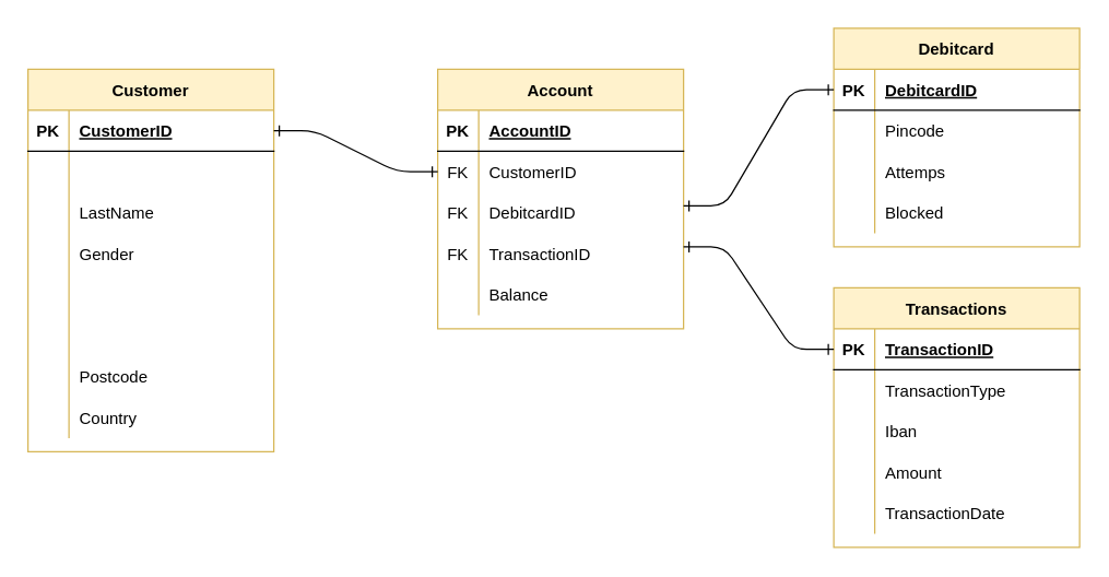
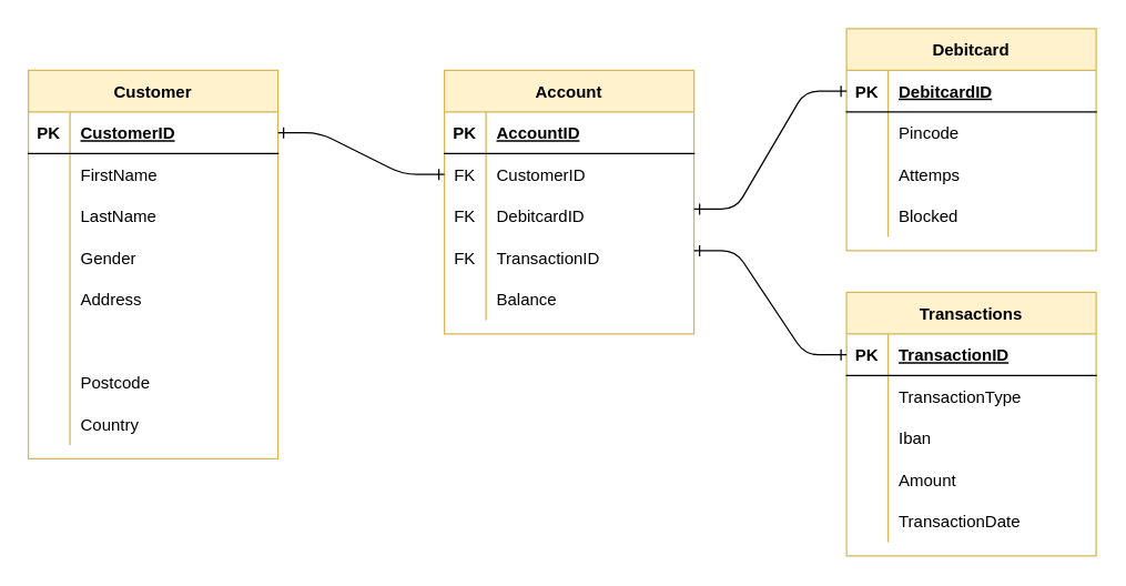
  <mxCell id="0" />
  <mxCell id="1" parent="0" />
  <mxCell id="2" value="Customer" style="shape=table;startSize=30;container=1;collapsible=1;childLayout=tableLayout;fixedRows=1;rowLines=0;fontStyle=1;align=center;resizeLast=1;fillColor=#fff2cc;strokeColor=#d6b656;" parent="1" vertex="1"><mxGeometry x="20" y="50" width="180" height="280" as="geometry" /></mxCell>
  <mxCell id="3" value="" style="shape=partialRectangle;collapsible=0;dropTarget=0;pointerEvents=0;fillColor=none;top=0;left=0;bottom=1;right=0;points=[[0,0.5],[1,0.5]];portConstraint=eastwest;" parent="2" vertex="1"><mxGeometry y="30" width="180" height="30" as="geometry" /></mxCell>
  <mxCell id="4" value="PK" style="shape=partialRectangle;connectable=0;fillColor=none;top=0;left=0;bottom=0;right=0;fontStyle=1;overflow=hidden;" parent="3" vertex="1"><mxGeometry width="30" height="30" as="geometry" /></mxCell>
  <mxCell id="5" value="CustomerID" style="shape=partialRectangle;connectable=0;fillColor=none;top=0;left=0;bottom=0;right=0;align=left;spacingLeft=6;fontStyle=5;overflow=hidden;" parent="3" vertex="1"><mxGeometry x="30" width="150" height="30" as="geometry" /></mxCell>
  <mxCell id="6" value="" style="shape=partialRectangle;collapsible=0;dropTarget=0;pointerEvents=0;fillColor=none;top=0;left=0;bottom=0;right=0;points=[[0,0.5],[1,0.5]];portConstraint=eastwest;" parent="2" vertex="1"><mxGeometry y="60" width="180" height="30" as="geometry" /></mxCell>
  <mxCell id="7" value="" style="shape=partialRectangle;connectable=0;fillColor=none;top=0;left=0;bottom=0;right=0;editable=1;overflow=hidden;" parent="6" vertex="1"><mxGeometry width="30" height="30" as="geometry" /></mxCell>
+ <mxCell id="8" value="FirstName" style="shape=partialRectangle;connectable=0;fillColor=none;top=0;left=0;bottom=0;right=0;align=left;spacingLeft=6;overflow=hidden;" parent="6" vertex="1"><mxGeometry x="30" width="150" height="30" as="geometry" /></mxCell>
  <mxCell id="9" value="" style="shape=partialRectangle;collapsible=0;dropTarget=0;pointerEvents=0;fillColor=none;top=0;left=0;bottom=0;right=0;points=[[0,0.5],[1,0.5]];portConstraint=eastwest;" parent="2" vertex="1"><mxGeometry y="90" width="180" height="30" as="geometry" /></mxCell>
  <mxCell id="10" value="" style="shape=partialRectangle;connectable=0;fillColor=none;top=0;left=0;bottom=0;right=0;editable=1;overflow=hidden;" parent="9" vertex="1"><mxGeometry width="30" height="30" as="geometry" /></mxCell>
  <mxCell id="11" value="LastName" style="shape=partialRectangle;connectable=0;fillColor=none;top=0;left=0;bottom=0;right=0;align=left;spacingLeft=6;overflow=hidden;" parent="9" vertex="1"><mxGeometry x="30" width="150" height="30" as="geometry" /></mxCell>
  <mxCell id="12" value="" style="shape=partialRectangle;collapsible=0;dropTarget=0;pointerEvents=0;fillColor=none;top=0;left=0;bottom=0;right=0;points=[[0,0.5],[1,0.5]];portConstraint=eastwest;" parent="2" vertex="1"><mxGeometry y="120" width="180" height="30" as="geometry" /></mxCell>
  <mxCell id="13" value="" style="shape=partialRectangle;connectable=0;fillColor=none;top=0;left=0;bottom=0;right=0;editable=1;overflow=hidden;" parent="12" vertex="1"><mxGeometry width="30" height="30" as="geometry" /></mxCell>
  <mxCell id="14" value="Gender" style="shape=partialRectangle;connectable=0;fillColor=none;top=0;left=0;bottom=0;right=0;align=left;spacingLeft=6;overflow=hidden;" parent="12" vertex="1"><mxGeometry x="30" width="150" height="30" as="geometry" /></mxCell>
  <mxCell id="15" value="" style="shape=partialRectangle;collapsible=0;dropTarget=0;pointerEvents=0;fillColor=none;top=0;left=0;bottom=0;right=0;points=[[0,0.5],[1,0.5]];portConstraint=eastwest;" parent="2" vertex="1"><mxGeometry y="150" width="180" height="30" as="geometry" /></mxCell>
  <mxCell id="16" value="" style="shape=partialRectangle;connectable=0;fillColor=none;top=0;left=0;bottom=0;right=0;editable=1;overflow=hidden;" parent="15" vertex="1"><mxGeometry width="30" height="30" as="geometry" /></mxCell>
+ <mxCell id="17" value="Address" style="shape=partialRectangle;connectable=0;fillColor=none;top=0;left=0;bottom=0;right=0;align=left;spacingLeft=6;overflow=hidden;" parent="15" vertex="1"><mxGeometry x="30" width="150" height="30" as="geometry" /></mxCell>
  <mxCell id="18" value="" style="shape=partialRectangle;collapsible=0;dropTarget=0;pointerEvents=0;fillColor=none;top=0;left=0;bottom=0;right=0;points=[[0,0.5],[1,0.5]];portConstraint=eastwest;" parent="2" vertex="1"><mxGeometry y="180" width="180" height="30" as="geometry" /></mxCell>
  <mxCell id="19" value="" style="shape=partialRectangle;connectable=0;fillColor=none;top=0;left=0;bottom=0;right=0;editable=1;overflow=hidden;" parent="18" vertex="1"><mxGeometry width="30" height="30" as="geometry" /></mxCell>
  <mxCell id="20" value="" style="shape=partialRectangle;collapsible=0;dropTarget=0;pointerEvents=0;fillColor=none;top=0;left=0;bottom=0;right=0;points=[[0,0.5],[1,0.5]];portConstraint=eastwest;" parent="2" vertex="1"><mxGeometry y="210" width="180" height="30" as="geometry" /></mxCell>
  <mxCell id="21" value="" style="shape=partialRectangle;connectable=0;fillColor=none;top=0;left=0;bottom=0;right=0;editable=1;overflow=hidden;" parent="20" vertex="1"><mxGeometry width="30" height="30" as="geometry" /></mxCell>
  <mxCell id="22" value="Postcode" style="shape=partialRectangle;connectable=0;fillColor=none;top=0;left=0;bottom=0;right=0;align=left;spacingLeft=6;overflow=hidden;" parent="20" vertex="1"><mxGeometry x="30" width="150" height="30" as="geometry" /></mxCell>
  <mxCell id="23" value="" style="shape=partialRectangle;collapsible=0;dropTarget=0;pointerEvents=0;fillColor=none;top=0;left=0;bottom=0;right=0;points=[[0,0.5],[1,0.5]];portConstraint=eastwest;" parent="2" vertex="1"><mxGeometry y="240" width="180" height="30" as="geometry" /></mxCell>
  <mxCell id="24" value="" style="shape=partialRectangle;connectable=0;fillColor=none;top=0;left=0;bottom=0;right=0;editable=1;overflow=hidden;" parent="23" vertex="1"><mxGeometry width="30" height="30" as="geometry" /></mxCell>
  <mxCell id="25" value="Country" style="shape=partialRectangle;connectable=0;fillColor=none;top=0;left=0;bottom=0;right=0;align=left;spacingLeft=6;overflow=hidden;" parent="23" vertex="1"><mxGeometry x="30" width="150" height="30" as="geometry" /></mxCell>
  <mxCell id="26" value="Account" style="shape=table;startSize=30;container=1;collapsible=1;childLayout=tableLayout;fixedRows=1;rowLines=0;fontStyle=1;align=center;resizeLast=1;fillColor=#fff2cc;strokeColor=#d6b656;" parent="1" vertex="1"><mxGeometry x="320" y="50" width="180" height="190" as="geometry" /></mxCell>
  <mxCell id="27" value="" style="shape=partialRectangle;collapsible=0;dropTarget=0;pointerEvents=0;fillColor=none;top=0;left=0;bottom=1;right=0;points=[[0,0.5],[1,0.5]];portConstraint=eastwest;" parent="26" vertex="1"><mxGeometry y="30" width="180" height="30" as="geometry" /></mxCell>
  <mxCell id="28" value="PK" style="shape=partialRectangle;connectable=0;fillColor=none;top=0;left=0;bottom=0;right=0;fontStyle=1;overflow=hidden;" parent="27" vertex="1"><mxGeometry width="30" height="30" as="geometry" /></mxCell>
  <mxCell id="29" value="AccountID" style="shape=partialRectangle;connectable=0;fillColor=none;top=0;left=0;bottom=0;right=0;align=left;spacingLeft=6;fontStyle=5;overflow=hidden;" parent="27" vertex="1"><mxGeometry x="30" width="150" height="30" as="geometry" /></mxCell>
  <mxCell id="30" value="" style="shape=partialRectangle;collapsible=0;dropTarget=0;pointerEvents=0;fillColor=none;top=0;left=0;bottom=0;right=0;points=[[0,0.5],[1,0.5]];portConstraint=eastwest;" parent="26" vertex="1"><mxGeometry y="60" width="180" height="30" as="geometry" /></mxCell>
  <mxCell id="31" value="FK" style="shape=partialRectangle;connectable=0;fillColor=none;top=0;left=0;bottom=0;right=0;editable=1;overflow=hidden;" parent="30" vertex="1"><mxGeometry width="30" height="30" as="geometry" /></mxCell>
  <mxCell id="32" value="CustomerID" style="shape=partialRectangle;connectable=0;fillColor=none;top=0;left=0;bottom=0;right=0;align=left;spacingLeft=6;overflow=hidden;" parent="30" vertex="1"><mxGeometry x="30" width="150" height="30" as="geometry" /></mxCell>
  <mxCell id="33" value="" style="shape=partialRectangle;collapsible=0;dropTarget=0;pointerEvents=0;fillColor=none;top=0;left=0;bottom=0;right=0;points=[[0,0.5],[1,0.5]];portConstraint=eastwest;" parent="26" vertex="1"><mxGeometry y="90" width="180" height="30" as="geometry" /></mxCell>
  <mxCell id="34" value="FK" style="shape=partialRectangle;connectable=0;fillColor=none;top=0;left=0;bottom=0;right=0;editable=1;overflow=hidden;" parent="33" vertex="1"><mxGeometry width="30" height="30" as="geometry" /></mxCell>
  <mxCell id="35" value="DebitcardID" style="shape=partialRectangle;connectable=0;fillColor=none;top=0;left=0;bottom=0;right=0;align=left;spacingLeft=6;overflow=hidden;" parent="33" vertex="1"><mxGeometry x="30" width="150" height="30" as="geometry" /></mxCell>
  <mxCell id="36" value="" style="shape=partialRectangle;collapsible=0;dropTarget=0;pointerEvents=0;fillColor=none;top=0;left=0;bottom=0;right=0;points=[[0,0.5],[1,0.5]];portConstraint=eastwest;" parent="26" vertex="1"><mxGeometry y="120" width="180" height="30" as="geometry" /></mxCell>
  <mxCell id="37" value="FK" style="shape=partialRectangle;connectable=0;fillColor=none;top=0;left=0;bottom=0;right=0;editable=1;overflow=hidden;" parent="36" vertex="1"><mxGeometry width="30" height="30" as="geometry" /></mxCell>
  <mxCell id="38" value="TransactionID" style="shape=partialRectangle;connectable=0;fillColor=none;top=0;left=0;bottom=0;right=0;align=left;spacingLeft=6;overflow=hidden;" parent="36" vertex="1"><mxGeometry x="30" width="150" height="30" as="geometry" /></mxCell>
  <mxCell id="39" value="" style="shape=partialRectangle;collapsible=0;dropTarget=0;pointerEvents=0;fillColor=none;top=0;left=0;bottom=0;right=0;points=[[0,0.5],[1,0.5]];portConstraint=eastwest;" parent="26" vertex="1"><mxGeometry y="150" width="180" height="30" as="geometry" /></mxCell>
  <mxCell id="40" value="" style="shape=partialRectangle;connectable=0;fillColor=none;top=0;left=0;bottom=0;right=0;editable=1;overflow=hidden;" parent="39" vertex="1"><mxGeometry width="30" height="30" as="geometry" /></mxCell>
  <mxCell id="41" value="Balance" style="shape=partialRectangle;connectable=0;fillColor=none;top=0;left=0;bottom=0;right=0;align=left;spacingLeft=6;overflow=hidden;" parent="39" vertex="1"><mxGeometry x="30" width="150" height="30" as="geometry" /></mxCell>
  <mxCell id="42" value="Debitcard" style="shape=table;startSize=30;container=1;collapsible=1;childLayout=tableLayout;fixedRows=1;rowLines=0;fontStyle=1;align=center;resizeLast=1;fillColor=#fff2cc;strokeColor=#d6b656;" parent="1" vertex="1"><mxGeometry x="610" y="20" width="180" height="160" as="geometry" /></mxCell>
  <mxCell id="43" value="" style="shape=partialRectangle;collapsible=0;dropTarget=0;pointerEvents=0;fillColor=none;top=0;left=0;bottom=1;right=0;points=[[0,0.5],[1,0.5]];portConstraint=eastwest;" parent="42" vertex="1"><mxGeometry y="30" width="180" height="30" as="geometry" /></mxCell>
  <mxCell id="44" value="PK" style="shape=partialRectangle;connectable=0;fillColor=none;top=0;left=0;bottom=0;right=0;fontStyle=1;overflow=hidden;" parent="43" vertex="1"><mxGeometry width="30" height="30" as="geometry" /></mxCell>
  <mxCell id="45" value="DebitcardID" style="shape=partialRectangle;connectable=0;fillColor=none;top=0;left=0;bottom=0;right=0;align=left;spacingLeft=6;fontStyle=5;overflow=hidden;" parent="43" vertex="1"><mxGeometry x="30" width="150" height="30" as="geometry" /></mxCell>
  <mxCell id="46" value="" style="shape=partialRectangle;collapsible=0;dropTarget=0;pointerEvents=0;fillColor=none;top=0;left=0;bottom=0;right=0;points=[[0,0.5],[1,0.5]];portConstraint=eastwest;" parent="42" vertex="1"><mxGeometry y="60" width="180" height="30" as="geometry" /></mxCell>
  <mxCell id="47" value="" style="shape=partialRectangle;connectable=0;fillColor=none;top=0;left=0;bottom=0;right=0;editable=1;overflow=hidden;" parent="46" vertex="1"><mxGeometry width="30" height="30" as="geometry" /></mxCell>
  <mxCell id="48" value="Pincode" style="shape=partialRectangle;connectable=0;fillColor=none;top=0;left=0;bottom=0;right=0;align=left;spacingLeft=6;overflow=hidden;" parent="46" vertex="1"><mxGeometry x="30" width="150" height="30" as="geometry" /></mxCell>
  <mxCell id="49" value="" style="shape=partialRectangle;collapsible=0;dropTarget=0;pointerEvents=0;fillColor=none;top=0;left=0;bottom=0;right=0;points=[[0,0.5],[1,0.5]];portConstraint=eastwest;" parent="42" vertex="1"><mxGeometry y="90" width="180" height="30" as="geometry" /></mxCell>
  <mxCell id="50" value="" style="shape=partialRectangle;connectable=0;fillColor=none;top=0;left=0;bottom=0;right=0;editable=1;overflow=hidden;" parent="49" vertex="1"><mxGeometry width="30" height="30" as="geometry" /></mxCell>
  <mxCell id="51" value="Attemps" style="shape=partialRectangle;connectable=0;fillColor=none;top=0;left=0;bottom=0;right=0;align=left;spacingLeft=6;overflow=hidden;" parent="49" vertex="1"><mxGeometry x="30" width="150" height="30" as="geometry" /></mxCell>
  <mxCell id="52" value="" style="shape=partialRectangle;collapsible=0;dropTarget=0;pointerEvents=0;fillColor=none;top=0;left=0;bottom=0;right=0;points=[[0,0.5],[1,0.5]];portConstraint=eastwest;" parent="42" vertex="1"><mxGeometry y="120" width="180" height="30" as="geometry" /></mxCell>
  <mxCell id="53" value="" style="shape=partialRectangle;connectable=0;fillColor=none;top=0;left=0;bottom=0;right=0;editable=1;overflow=hidden;" parent="52" vertex="1"><mxGeometry width="30" height="30" as="geometry" /></mxCell>
  <mxCell id="54" value="Blocked" style="shape=partialRectangle;connectable=0;fillColor=none;top=0;left=0;bottom=0;right=0;align=left;spacingLeft=6;overflow=hidden;" parent="52" vertex="1"><mxGeometry x="30" width="150" height="30" as="geometry" /></mxCell>
  <mxCell id="55" value="" style="edgeStyle=entityRelationEdgeStyle;fontSize=12;html=1;endArrow=ERone;endFill=0;exitX=1;exitY=0.5;exitDx=0;exitDy=0;startArrow=ERone;startFill=0;" parent="1" source="3" edge="1"><mxGeometry width="100" height="100" relative="1" as="geometry"><mxPoint x="220" y="225" as="sourcePoint" /><mxPoint x="320" y="125" as="targetPoint" /></mxGeometry></mxCell>
  <mxCell id="56" value="" style="edgeStyle=entityRelationEdgeStyle;fontSize=12;html=1;endArrow=ERone;endFill=0;exitX=1;exitY=0.5;exitDx=0;exitDy=0;startArrow=ERone;startFill=0;entryX=0;entryY=0.5;entryDx=0;entryDy=0;" parent="1" target="43" edge="1"><mxGeometry width="100" height="100" relative="1" as="geometry"><mxPoint x="500" y="150" as="sourcePoint" /><mxPoint x="620" y="180" as="targetPoint" /></mxGeometry></mxCell>
  <mxCell id="57" value="Transactions" style="shape=table;startSize=30;container=1;collapsible=1;childLayout=tableLayout;fixedRows=1;rowLines=0;fontStyle=1;align=center;resizeLast=1;fillColor=#fff2cc;strokeColor=#d6b656;" vertex="1" parent="1"><mxGeometry x="610" y="210" width="180" height="190" as="geometry" /></mxCell>
  <mxCell id="58" value="" style="shape=partialRectangle;collapsible=0;dropTarget=0;pointerEvents=0;fillColor=none;top=0;left=0;bottom=1;right=0;points=[[0,0.5],[1,0.5]];portConstraint=eastwest;" vertex="1" parent="57"><mxGeometry y="30" width="180" height="30" as="geometry" /></mxCell>
  <mxCell id="59" value="PK" style="shape=partialRectangle;connectable=0;fillColor=none;top=0;left=0;bottom=0;right=0;fontStyle=1;overflow=hidden;" vertex="1" parent="58"><mxGeometry width="30" height="30" as="geometry" /></mxCell>
  <mxCell id="60" value="TransactionID" style="shape=partialRectangle;connectable=0;fillColor=none;top=0;left=0;bottom=0;right=0;align=left;spacingLeft=6;fontStyle=5;overflow=hidden;" vertex="1" parent="58"><mxGeometry x="30" width="150" height="30" as="geometry" /></mxCell>
  <mxCell id="61" value="" style="shape=partialRectangle;collapsible=0;dropTarget=0;pointerEvents=0;fillColor=none;top=0;left=0;bottom=0;right=0;points=[[0,0.5],[1,0.5]];portConstraint=eastwest;" vertex="1" parent="57"><mxGeometry y="60" width="180" height="30" as="geometry" /></mxCell>
  <mxCell id="62" value="" style="shape=partialRectangle;connectable=0;fillColor=none;top=0;left=0;bottom=0;right=0;editable=1;overflow=hidden;" vertex="1" parent="61"><mxGeometry width="30" height="30" as="geometry" /></mxCell>
  <mxCell id="63" value="TransactionType" style="shape=partialRectangle;connectable=0;fillColor=none;top=0;left=0;bottom=0;right=0;align=left;spacingLeft=6;overflow=hidden;" vertex="1" parent="61"><mxGeometry x="30" width="150" height="30" as="geometry" /></mxCell>
  <mxCell id="64" value="" style="shape=partialRectangle;collapsible=0;dropTarget=0;pointerEvents=0;fillColor=none;top=0;left=0;bottom=0;right=0;points=[[0,0.5],[1,0.5]];portConstraint=eastwest;" vertex="1" parent="57"><mxGeometry y="90" width="180" height="30" as="geometry" /></mxCell>
  <mxCell id="65" value="" style="shape=partialRectangle;connectable=0;fillColor=none;top=0;left=0;bottom=0;right=0;editable=1;overflow=hidden;" vertex="1" parent="64"><mxGeometry width="30" height="30" as="geometry" /></mxCell>
  <mxCell id="66" value="Iban" style="shape=partialRectangle;connectable=0;fillColor=none;top=0;left=0;bottom=0;right=0;align=left;spacingLeft=6;overflow=hidden;" vertex="1" parent="64"><mxGeometry x="30" width="150" height="30" as="geometry" /></mxCell>
  <mxCell id="67" value="" style="shape=partialRectangle;collapsible=0;dropTarget=0;pointerEvents=0;fillColor=none;top=0;left=0;bottom=0;right=0;points=[[0,0.5],[1,0.5]];portConstraint=eastwest;" vertex="1" parent="57"><mxGeometry y="120" width="180" height="30" as="geometry" /></mxCell>
  <mxCell id="68" value="" style="shape=partialRectangle;connectable=0;fillColor=none;top=0;left=0;bottom=0;right=0;editable=1;overflow=hidden;" vertex="1" parent="67"><mxGeometry width="30" height="30" as="geometry" /></mxCell>
  <mxCell id="69" value="Amount" style="shape=partialRectangle;connectable=0;fillColor=none;top=0;left=0;bottom=0;right=0;align=left;spacingLeft=6;overflow=hidden;" vertex="1" parent="67"><mxGeometry x="30" width="150" height="30" as="geometry" /></mxCell>
  <mxCell id="70" value="" style="shape=partialRectangle;collapsible=0;dropTarget=0;pointerEvents=0;fillColor=none;top=0;left=0;bottom=0;right=0;points=[[0,0.5],[1,0.5]];portConstraint=eastwest;" vertex="1" parent="57"><mxGeometry y="150" width="180" height="30" as="geometry" /></mxCell>
  <mxCell id="71" value="" style="shape=partialRectangle;connectable=0;fillColor=none;top=0;left=0;bottom=0;right=0;editable=1;overflow=hidden;" vertex="1" parent="70"><mxGeometry width="30" height="30" as="geometry" /></mxCell>
  <mxCell id="72" value="TransactionDate" style="shape=partialRectangle;connectable=0;fillColor=none;top=0;left=0;bottom=0;right=0;align=left;spacingLeft=6;overflow=hidden;" vertex="1" parent="70"><mxGeometry x="30" width="150" height="30" as="geometry" /></mxCell>
  <mxCell id="73" value="" style="edgeStyle=entityRelationEdgeStyle;fontSize=12;html=1;endArrow=ERone;startArrow=ERone;entryX=0;entryY=0.5;entryDx=0;entryDy=0;startFill=0;endFill=0;" edge="1" parent="1" target="58"><mxGeometry width="100" height="100" relative="1" as="geometry"><mxPoint x="500" y="180" as="sourcePoint" /><mxPoint x="600" y="80" as="targetPoint" /></mxGeometry></mxCell>
